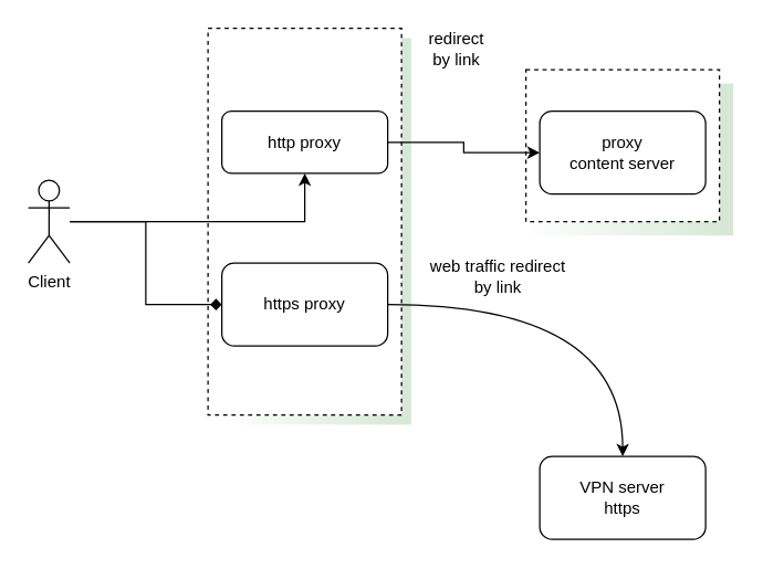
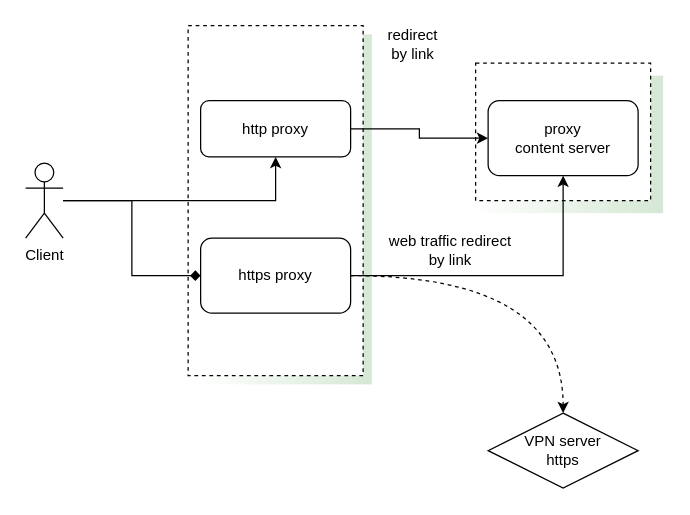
  <mxCell id="0" />
  <mxCell id="1" parent="0" />
  <mxCell id="2" value="" style="group" vertex="1" connectable="0" parent="1"><mxGeometry x="377" y="50" width="153" height="120" as="geometry" /></mxCell>
  <mxCell id="3" value="" style="group" vertex="1" connectable="0" parent="2"><mxGeometry width="153" height="120" as="geometry" /></mxCell>
  <mxCell id="4" value="&lt;div align=&quot;center&quot;&gt;&lt;b&gt;&lt;br&gt;&lt;/b&gt;&lt;/div&gt;" style="rounded=0;whiteSpace=wrap;html=1;dashed=1;shadow=0;sketch=0;glass=0;fillColor=#d5e8d4;gradientColor=#ffffff;gradientDirection=west;strokeColor=none;" vertex="1" parent="3"><mxGeometry y="10" width="153" height="110" as="geometry" /></mxCell>
  <mxCell id="5" value="&lt;div align=&quot;center&quot;&gt;&lt;b&gt;&lt;br&gt;&lt;/b&gt;&lt;/div&gt;" style="rounded=0;whiteSpace=wrap;html=1;dashed=1;shadow=0;sketch=0;glass=0;" vertex="1" parent="3"><mxGeometry x="3" width="140" height="110" as="geometry" /></mxCell>
  <mxCell id="6" value="" style="group" vertex="1" connectable="0" parent="1"><mxGeometry x="150" y="20" width="147" height="287" as="geometry" /></mxCell>
  <mxCell id="7" value="&lt;div align=&quot;center&quot;&gt;&lt;b&gt;&lt;br&gt;&lt;/b&gt;&lt;/div&gt;" style="rounded=0;whiteSpace=wrap;html=1;dashed=1;shadow=0;sketch=0;glass=0;fillColor=#d5e8d4;gradientColor=#ffffff;gradientDirection=west;strokeColor=none;" vertex="1" parent="6"><mxGeometry x="7" y="7" width="140" height="280" as="geometry" /></mxCell>
  <mxCell id="8" value="&lt;div align=&quot;center&quot;&gt;&lt;b&gt;&lt;br&gt;&lt;/b&gt;&lt;/div&gt;" style="rounded=0;whiteSpace=wrap;html=1;dashed=1;shadow=0;sketch=0;glass=0;" vertex="1" parent="6"><mxGeometry width="140" height="280" as="geometry" /></mxCell>
  <mxCell id="9" style="edgeStyle=orthogonalEdgeStyle;rounded=0;orthogonalLoop=1;jettySize=auto;html=1;" edge="1" parent="1" source="10" target="18"><mxGeometry relative="1" as="geometry" /></mxCell>
  <mxCell id="10" value="http proxy" style="rounded=1;whiteSpace=wrap;html=1;" vertex="1" parent="1"><mxGeometry x="160" y="80" width="120" height="45" as="geometry" /></mxCell>
  <mxCell id="11" style="edgeStyle=orthogonalEdgeStyle;rounded=0;orthogonalLoop=1;jettySize=auto;html=1;" edge="1" parent="1" source="13" target="10"><mxGeometry relative="1" as="geometry" /></mxCell>
  <mxCell id="12" style="edgeStyle=orthogonalEdgeStyle;rounded=0;orthogonalLoop=1;jettySize=auto;html=1;entryX=0;entryY=0.5;entryDx=0;entryDy=0;endArrow=diamond;" edge="1" parent="1" source="13" target="16"><mxGeometry relative="1" as="geometry" /></mxCell>
  <mxCell id="13" value="&lt;div&gt;Client&lt;/div&gt;&lt;div&gt;&lt;br&gt;&lt;/div&gt;" style="shape=umlActor;verticalLabelPosition=bottom;verticalAlign=top;html=1;outlineConnect=0;" vertex="1" parent="1"><mxGeometry x="20" y="130" width="30" height="60" as="geometry" /></mxCell>
- <mxCell id="15" style="edgeStyle=orthogonalEdgeStyle;rounded=0;orthogonalLoop=1;jettySize=auto;html=1;curved=1;" edge="1" parent="1" source="16" target="17"><mxGeometry relative="1" as="geometry" /></mxCell>
+ <mxCell id="14" style="edgeStyle=orthogonalEdgeStyle;rounded=0;orthogonalLoop=1;jettySize=auto;html=1;" edge="1" parent="1" source="16" target="18"><mxGeometry relative="1" as="geometry" /></mxCell>
+ <mxCell id="15" style="edgeStyle=orthogonalEdgeStyle;rounded=0;orthogonalLoop=1;jettySize=auto;html=1;curved=1;dashed=1;" edge="1" parent="1" source="16" target="17"><mxGeometry relative="1" as="geometry" /></mxCell>
  <mxCell id="16" value="https proxy" style="rounded=1;whiteSpace=wrap;html=1;" vertex="1" parent="1"><mxGeometry x="160" y="190" width="120" height="60" as="geometry" /></mxCell>
- <mxCell id="17" value="&lt;div&gt;VPN server&lt;/div&gt;&lt;div&gt;https&lt;br&gt;&lt;/div&gt;" style="rounded=1;whiteSpace=wrap;html=1;" vertex="1" parent="1"><mxGeometry x="390" y="330" width="120" height="60" as="geometry" /></mxCell>
+ <mxCell id="17" value="&lt;div&gt;VPN server&lt;/div&gt;&lt;div&gt;https&lt;br&gt;&lt;/div&gt;" style="rhombus;whiteSpace=wrap;html=1;" vertex="1" parent="1"><mxGeometry x="390" y="330" width="120" height="60" as="geometry" /></mxCell>
  <mxCell id="18" value="&lt;div&gt;proxy&lt;/div&gt;&lt;div&gt;content server&lt;br&gt;&lt;/div&gt;" style="rounded=1;whiteSpace=wrap;html=1;" vertex="1" parent="1"><mxGeometry x="390" y="80" width="120" height="60" as="geometry" /></mxCell>
  <mxCell id="19" value="redirect by link" style="text;html=1;strokeColor=none;fillColor=none;align=center;verticalAlign=middle;whiteSpace=wrap;rounded=0;" vertex="1" parent="1"><mxGeometry x="310" y="25" width="40" height="20" as="geometry" /></mxCell>
  <mxCell id="20" value="web traffic redirect by link" style="text;html=1;strokeColor=none;fillColor=none;align=center;verticalAlign=middle;whiteSpace=wrap;rounded=0;" vertex="1" parent="1"><mxGeometry x="310" y="190" width="100" height="20" as="geometry" /></mxCell>
